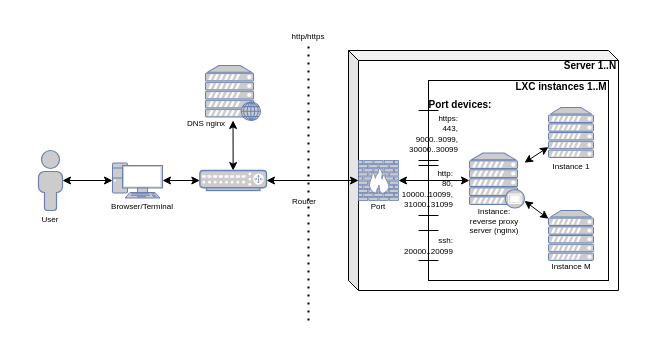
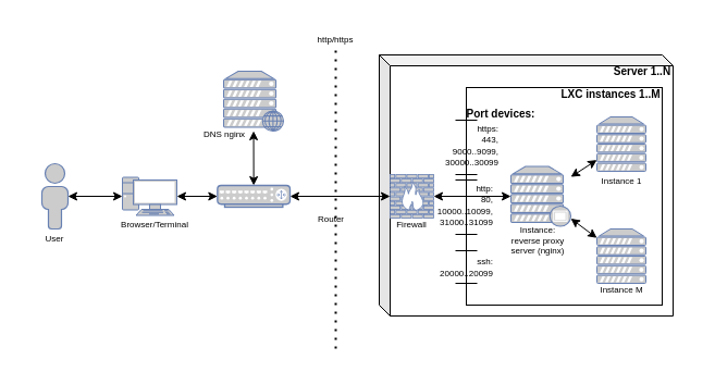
  <mxCell id="0" />
  <mxCell id="1" parent="0" />
  <mxCell id="2" value="" style="fontColor=#0066CC;verticalAlign=top;verticalLabelPosition=bottom;labelPosition=center;align=center;html=1;outlineConnect=0;fillColor=#CCCCCC;strokeColor=#6881B3;gradientColor=none;gradientDirection=north;strokeWidth=2;shape=mxgraph.networks.user_male;" vertex="1" parent="1"><mxGeometry x="38" y="150" width="24" height="60" as="geometry" /></mxCell>
  <mxCell id="3" value="" style="fontColor=#0066CC;verticalAlign=top;verticalLabelPosition=bottom;labelPosition=center;align=center;html=1;outlineConnect=0;fillColor=#CCCCCC;strokeColor=#6881B3;gradientColor=none;gradientDirection=north;strokeWidth=2;shape=mxgraph.networks.pc;" vertex="1" parent="1"><mxGeometry x="112" y="162.5" width="50" height="35" as="geometry" /></mxCell>
  <mxCell id="4" value="" style="fontColor=#0066CC;verticalAlign=top;verticalLabelPosition=bottom;labelPosition=center;align=center;html=1;outlineConnect=0;fillColor=#CCCCCC;strokeColor=#6881B3;gradientColor=none;gradientDirection=north;strokeWidth=2;shape=mxgraph.networks.web_server;" vertex="1" parent="1"><mxGeometry x="205" y="65" width="55" height="55" as="geometry" /></mxCell>
  <mxCell id="5" value="" style="shape=cube;whiteSpace=wrap;html=1;boundedLbl=1;backgroundOutline=1;darkOpacity=0.05;darkOpacity2=0.1;size=10;" vertex="1" parent="1"><mxGeometry x="348" y="50" width="270" height="240" as="geometry" /></mxCell>
  <mxCell id="6" value="&lt;font style=&quot;font-size: 10px;&quot;&gt;&lt;b&gt;Server 1..N&lt;/b&gt;&lt;/font&gt;" style="text;html=1;strokeColor=none;fillColor=none;align=center;verticalAlign=middle;whiteSpace=wrap;rounded=0;" vertex="1" parent="1"><mxGeometry x="545" y="50" width="90" height="30" as="geometry" /></mxCell>
  <mxCell id="7" value="" style="fontColor=#0066CC;verticalAlign=top;verticalLabelPosition=bottom;labelPosition=center;align=center;html=1;outlineConnect=0;fillColor=#CCCCCC;strokeColor=#6881B3;gradientColor=none;gradientDirection=north;strokeWidth=2;shape=mxgraph.networks.firewall;" vertex="1" parent="1"><mxGeometry x="358" y="160" width="40" height="40" as="geometry" /></mxCell>
  <mxCell id="8" value="" style="rounded=0;whiteSpace=wrap;html=1;" vertex="1" parent="1"><mxGeometry x="428" y="80" width="180" height="200" as="geometry" /></mxCell>
  <mxCell id="9" value="&lt;p style=&quot;line-height: 70%;&quot;&gt;&lt;br&gt;&lt;/p&gt;" style="fontColor=#0066CC;verticalAlign=top;verticalLabelPosition=bottom;labelPosition=center;align=center;html=1;outlineConnect=0;fillColor=#CCCCCC;strokeColor=#6881B3;gradientColor=none;gradientDirection=north;strokeWidth=2;shape=mxgraph.networks.proxy_server;" vertex="1" parent="1"><mxGeometry x="469" y="152.5" width="55" height="55" as="geometry" /></mxCell>
  <mxCell id="10" value="" style="fontColor=#0066CC;verticalAlign=top;verticalLabelPosition=bottom;labelPosition=center;align=center;html=1;outlineConnect=0;fillColor=#CCCCCC;strokeColor=#6881B3;gradientColor=none;gradientDirection=north;strokeWidth=2;shape=mxgraph.networks.server;" vertex="1" parent="1"><mxGeometry x="548" y="107" width="45" height="50" as="geometry" /></mxCell>
  <mxCell id="11" value="" style="fontColor=#0066CC;verticalAlign=top;verticalLabelPosition=bottom;labelPosition=center;align=center;html=1;outlineConnect=0;fillColor=#CCCCCC;strokeColor=#6881B3;gradientColor=none;gradientDirection=north;strokeWidth=2;shape=mxgraph.networks.server;" vertex="1" parent="1"><mxGeometry x="548" y="210" width="45" height="50" as="geometry" /></mxCell>
  <mxCell id="12" value="&lt;font style=&quot;font-size: 10px;&quot;&gt;&lt;b&gt;LXC instances 1..M&lt;/b&gt;&lt;/font&gt;" style="text;html=1;strokeColor=none;fillColor=none;align=center;verticalAlign=middle;whiteSpace=wrap;rounded=0;" vertex="1" parent="1"><mxGeometry x="514" y="71" width="94" height="30" as="geometry" /></mxCell>
  <mxCell id="13" value="" style="shape=crossbar;whiteSpace=wrap;html=1;rounded=1;direction=south;" vertex="1" parent="1"><mxGeometry x="418" y="110" width="20" height="50" as="geometry" /></mxCell>
  <mxCell id="14" value="" style="shape=crossbar;whiteSpace=wrap;html=1;rounded=1;direction=south;" vertex="1" parent="1"><mxGeometry x="418" y="165" width="20" height="50" as="geometry" /></mxCell>
  <mxCell id="15" value="&lt;p style=&quot;line-height: 70%;&quot;&gt;&lt;font style=&quot;font-size: 8px;&quot;&gt;http: &lt;br&gt;80, &lt;br&gt;10000..10099,&lt;br&gt;31000..31099&lt;br&gt;&lt;/font&gt;&lt;/p&gt;" style="text;html=1;strokeColor=none;fillColor=none;align=right;verticalAlign=middle;whiteSpace=wrap;rounded=0;" vertex="1" parent="1"><mxGeometry x="385" y="172.5" width="70" height="30" as="geometry" /></mxCell>
  <mxCell id="16" value="&lt;p style=&quot;line-height: 70%;&quot;&gt;&lt;font style=&quot;font-size: 8px;&quot;&gt;https: &lt;br&gt;443, &lt;br&gt;9000..9099,&lt;br&gt;30000..30099&lt;br&gt;&lt;/font&gt;&lt;/p&gt;" style="text;html=1;strokeColor=none;fillColor=none;align=right;verticalAlign=middle;whiteSpace=wrap;rounded=0;" vertex="1" parent="1"><mxGeometry x="390" y="118" width="70" height="30" as="geometry" /></mxCell>
  <mxCell id="17" value="" style="shape=crossbar;whiteSpace=wrap;html=1;rounded=1;direction=south;" vertex="1" parent="1"><mxGeometry x="418" y="230" width="20" height="30" as="geometry" /></mxCell>
  <mxCell id="18" value="&lt;p style=&quot;line-height: 70%;&quot;&gt;&lt;font style=&quot;font-size: 8px;&quot;&gt;ssh: &lt;br&gt;20000..20099&lt;br&gt;&lt;/font&gt;&lt;/p&gt;" style="text;html=1;strokeColor=none;fillColor=none;align=right;verticalAlign=middle;whiteSpace=wrap;rounded=0;" vertex="1" parent="1"><mxGeometry x="385" y="230" width="70" height="30" as="geometry" /></mxCell>
  <mxCell id="19" value="&lt;div style=&quot;font-size: 8px;&quot;&gt;&lt;font style=&quot;font-size: 8px;&quot;&gt;Instance:&lt;/font&gt;&lt;/div&gt;&lt;div style=&quot;font-size: 8px;&quot;&gt;&lt;font style=&quot;font-size: 8px;&quot;&gt;reverse proxy server (nginx)&lt;/font&gt;&lt;/div&gt;" style="text;html=1;strokeColor=none;fillColor=none;align=center;verticalAlign=middle;whiteSpace=wrap;rounded=0;" vertex="1" parent="1"><mxGeometry x="464" y="206" width="60" height="30" as="geometry" /></mxCell>
  <mxCell id="20" value="&lt;font style=&quot;font-size: 8px;&quot;&gt;Instance 1&lt;/font&gt;" style="text;html=1;strokeColor=none;fillColor=none;align=center;verticalAlign=middle;whiteSpace=wrap;rounded=0;" vertex="1" parent="1"><mxGeometry x="540.5" y="150" width="60" height="30" as="geometry" /></mxCell>
  <mxCell id="21" value="&lt;font style=&quot;font-size: 8px;&quot;&gt;Instance M&lt;/font&gt;" style="text;html=1;strokeColor=none;fillColor=none;align=center;verticalAlign=middle;whiteSpace=wrap;rounded=0;" vertex="1" parent="1"><mxGeometry x="540.5" y="250" width="60" height="30" as="geometry" /></mxCell>
  <mxCell id="22" value="&lt;font style=&quot;font-size: 8px;&quot;&gt;User&lt;/font&gt;" style="text;html=1;strokeColor=none;fillColor=none;align=center;verticalAlign=middle;whiteSpace=wrap;rounded=0;" vertex="1" parent="1"><mxGeometry x="20" y="202.5" width="60" height="30" as="geometry" /></mxCell>
  <mxCell id="23" value="&lt;font style=&quot;font-size: 8px;&quot;&gt;Browser/Terminal&lt;/font&gt;" style="text;html=1;strokeColor=none;fillColor=none;align=center;verticalAlign=middle;whiteSpace=wrap;rounded=0;" vertex="1" parent="1"><mxGeometry x="112" y="190" width="60" height="30" as="geometry" /></mxCell>
  <mxCell id="24" value="&lt;font style=&quot;font-size: 8px;&quot;&gt;DNS nginx&lt;/font&gt;" style="text;html=1;strokeColor=none;fillColor=none;align=center;verticalAlign=middle;whiteSpace=wrap;rounded=0;" vertex="1" parent="1"><mxGeometry x="176" y="107" width="60" height="30" as="geometry" /></mxCell>
  <mxCell id="25" value="" style="endArrow=none;dashed=1;html=1;dashPattern=1 3;strokeWidth=2;rounded=0;" edge="1" parent="1"><mxGeometry width="50" height="50" relative="1" as="geometry"><mxPoint x="308" y="320" as="sourcePoint" /><mxPoint x="308" y="40" as="targetPoint" /></mxGeometry></mxCell>
  <mxCell id="26" value="&lt;font style=&quot;font-size: 8px;&quot;&gt;http/https&lt;/font&gt;" style="text;html=1;strokeColor=none;fillColor=none;align=center;verticalAlign=middle;whiteSpace=wrap;rounded=0;" vertex="1" parent="1"><mxGeometry x="278" y="20" width="60" height="30" as="geometry" /></mxCell>
  <mxCell id="27" value="" style="endArrow=classic;startArrow=classic;html=1;rounded=0;" edge="1" parent="1" source="35" target="7"><mxGeometry width="50" height="50" relative="1" as="geometry"><mxPoint x="278" y="230" as="sourcePoint" /><mxPoint x="328" y="180" as="targetPoint" /></mxGeometry></mxCell>
- <mxCell id="28" value="&lt;font style=&quot;font-size: 8px;&quot;&gt;Port&lt;/font&gt;" style="text;html=1;strokeColor=none;fillColor=none;align=center;verticalAlign=middle;whiteSpace=wrap;rounded=0;" vertex="1" parent="1"><mxGeometry x="348" y="190" width="60" height="30" as="geometry" /></mxCell>
+ <mxCell id="28" value="&lt;font style=&quot;font-size: 8px;&quot;&gt;Firewall&lt;/font&gt;" style="text;html=1;strokeColor=none;fillColor=none;align=center;verticalAlign=middle;whiteSpace=wrap;rounded=0;" vertex="1" parent="1"><mxGeometry x="348" y="190" width="60" height="30" as="geometry" /></mxCell>
  <mxCell id="29" value="&lt;font style=&quot;font-size: 10px;&quot;&gt;&lt;b&gt;Port devices:&lt;/b&gt;&lt;/font&gt;" style="text;html=1;strokeColor=none;fillColor=none;align=center;verticalAlign=middle;whiteSpace=wrap;rounded=0;" vertex="1" parent="1"><mxGeometry x="425" y="89" width="70" height="30" as="geometry" /></mxCell>
  <mxCell id="30" value="" style="endArrow=classic;startArrow=classic;html=1;rounded=0;strokeColor=default;jumpStyle=none;" edge="1" parent="1" source="7" target="9"><mxGeometry width="50" height="50" relative="1" as="geometry"><mxPoint x="308" y="90" as="sourcePoint" /><mxPoint x="358" y="40" as="targetPoint" /></mxGeometry></mxCell>
  <mxCell id="31" value="" style="endArrow=classic;startArrow=classic;html=1;rounded=0;" edge="1" parent="1" source="9" target="10"><mxGeometry width="50" height="50" relative="1" as="geometry"><mxPoint x="514" y="190" as="sourcePoint" /><mxPoint x="564" y="140" as="targetPoint" /></mxGeometry></mxCell>
  <mxCell id="32" value="" style="endArrow=classic;startArrow=classic;html=1;rounded=0;" edge="1" parent="1" source="9" target="11"><mxGeometry width="50" height="50" relative="1" as="geometry"><mxPoint x="278" y="100" as="sourcePoint" /><mxPoint x="328" y="50" as="targetPoint" /></mxGeometry></mxCell>
  <mxCell id="33" value="" style="endArrow=classic;startArrow=classic;html=1;rounded=0;" edge="1" parent="1" source="35" target="4"><mxGeometry width="50" height="50" relative="1" as="geometry"><mxPoint x="98" y="120" as="sourcePoint" /><mxPoint x="148" y="70" as="targetPoint" /></mxGeometry></mxCell>
  <mxCell id="34" value="" style="endArrow=classic;startArrow=classic;html=1;rounded=0;" edge="1" parent="1" source="2" target="3"><mxGeometry width="50" height="50" relative="1" as="geometry"><mxPoint x="58" y="150" as="sourcePoint" /><mxPoint x="108" y="100" as="targetPoint" /></mxGeometry></mxCell>
  <mxCell id="35" value="" style="fontColor=#0066CC;verticalAlign=top;verticalLabelPosition=bottom;labelPosition=center;align=center;html=1;outlineConnect=0;fillColor=#CCCCCC;strokeColor=#6881B3;gradientColor=none;gradientDirection=north;strokeWidth=2;shape=mxgraph.networks.router;" vertex="1" parent="1"><mxGeometry x="199.33" y="170" width="66.67" height="20" as="geometry" /></mxCell>
  <mxCell id="36" value="" style="endArrow=classic;startArrow=classic;html=1;rounded=0;" edge="1" parent="1" source="3" target="35"><mxGeometry width="50" height="50" relative="1" as="geometry"><mxPoint x="198" y="280" as="sourcePoint" /><mxPoint x="248" y="230" as="targetPoint" /></mxGeometry></mxCell>
  <mxCell id="37" value="&lt;font style=&quot;font-size: 8px;&quot;&gt;Router&lt;/font&gt;" style="text;html=1;strokeColor=none;fillColor=none;align=center;verticalAlign=middle;whiteSpace=wrap;rounded=0;" vertex="1" parent="1"><mxGeometry x="274.33" y="185" width="60" height="30" as="geometry" /></mxCell>
